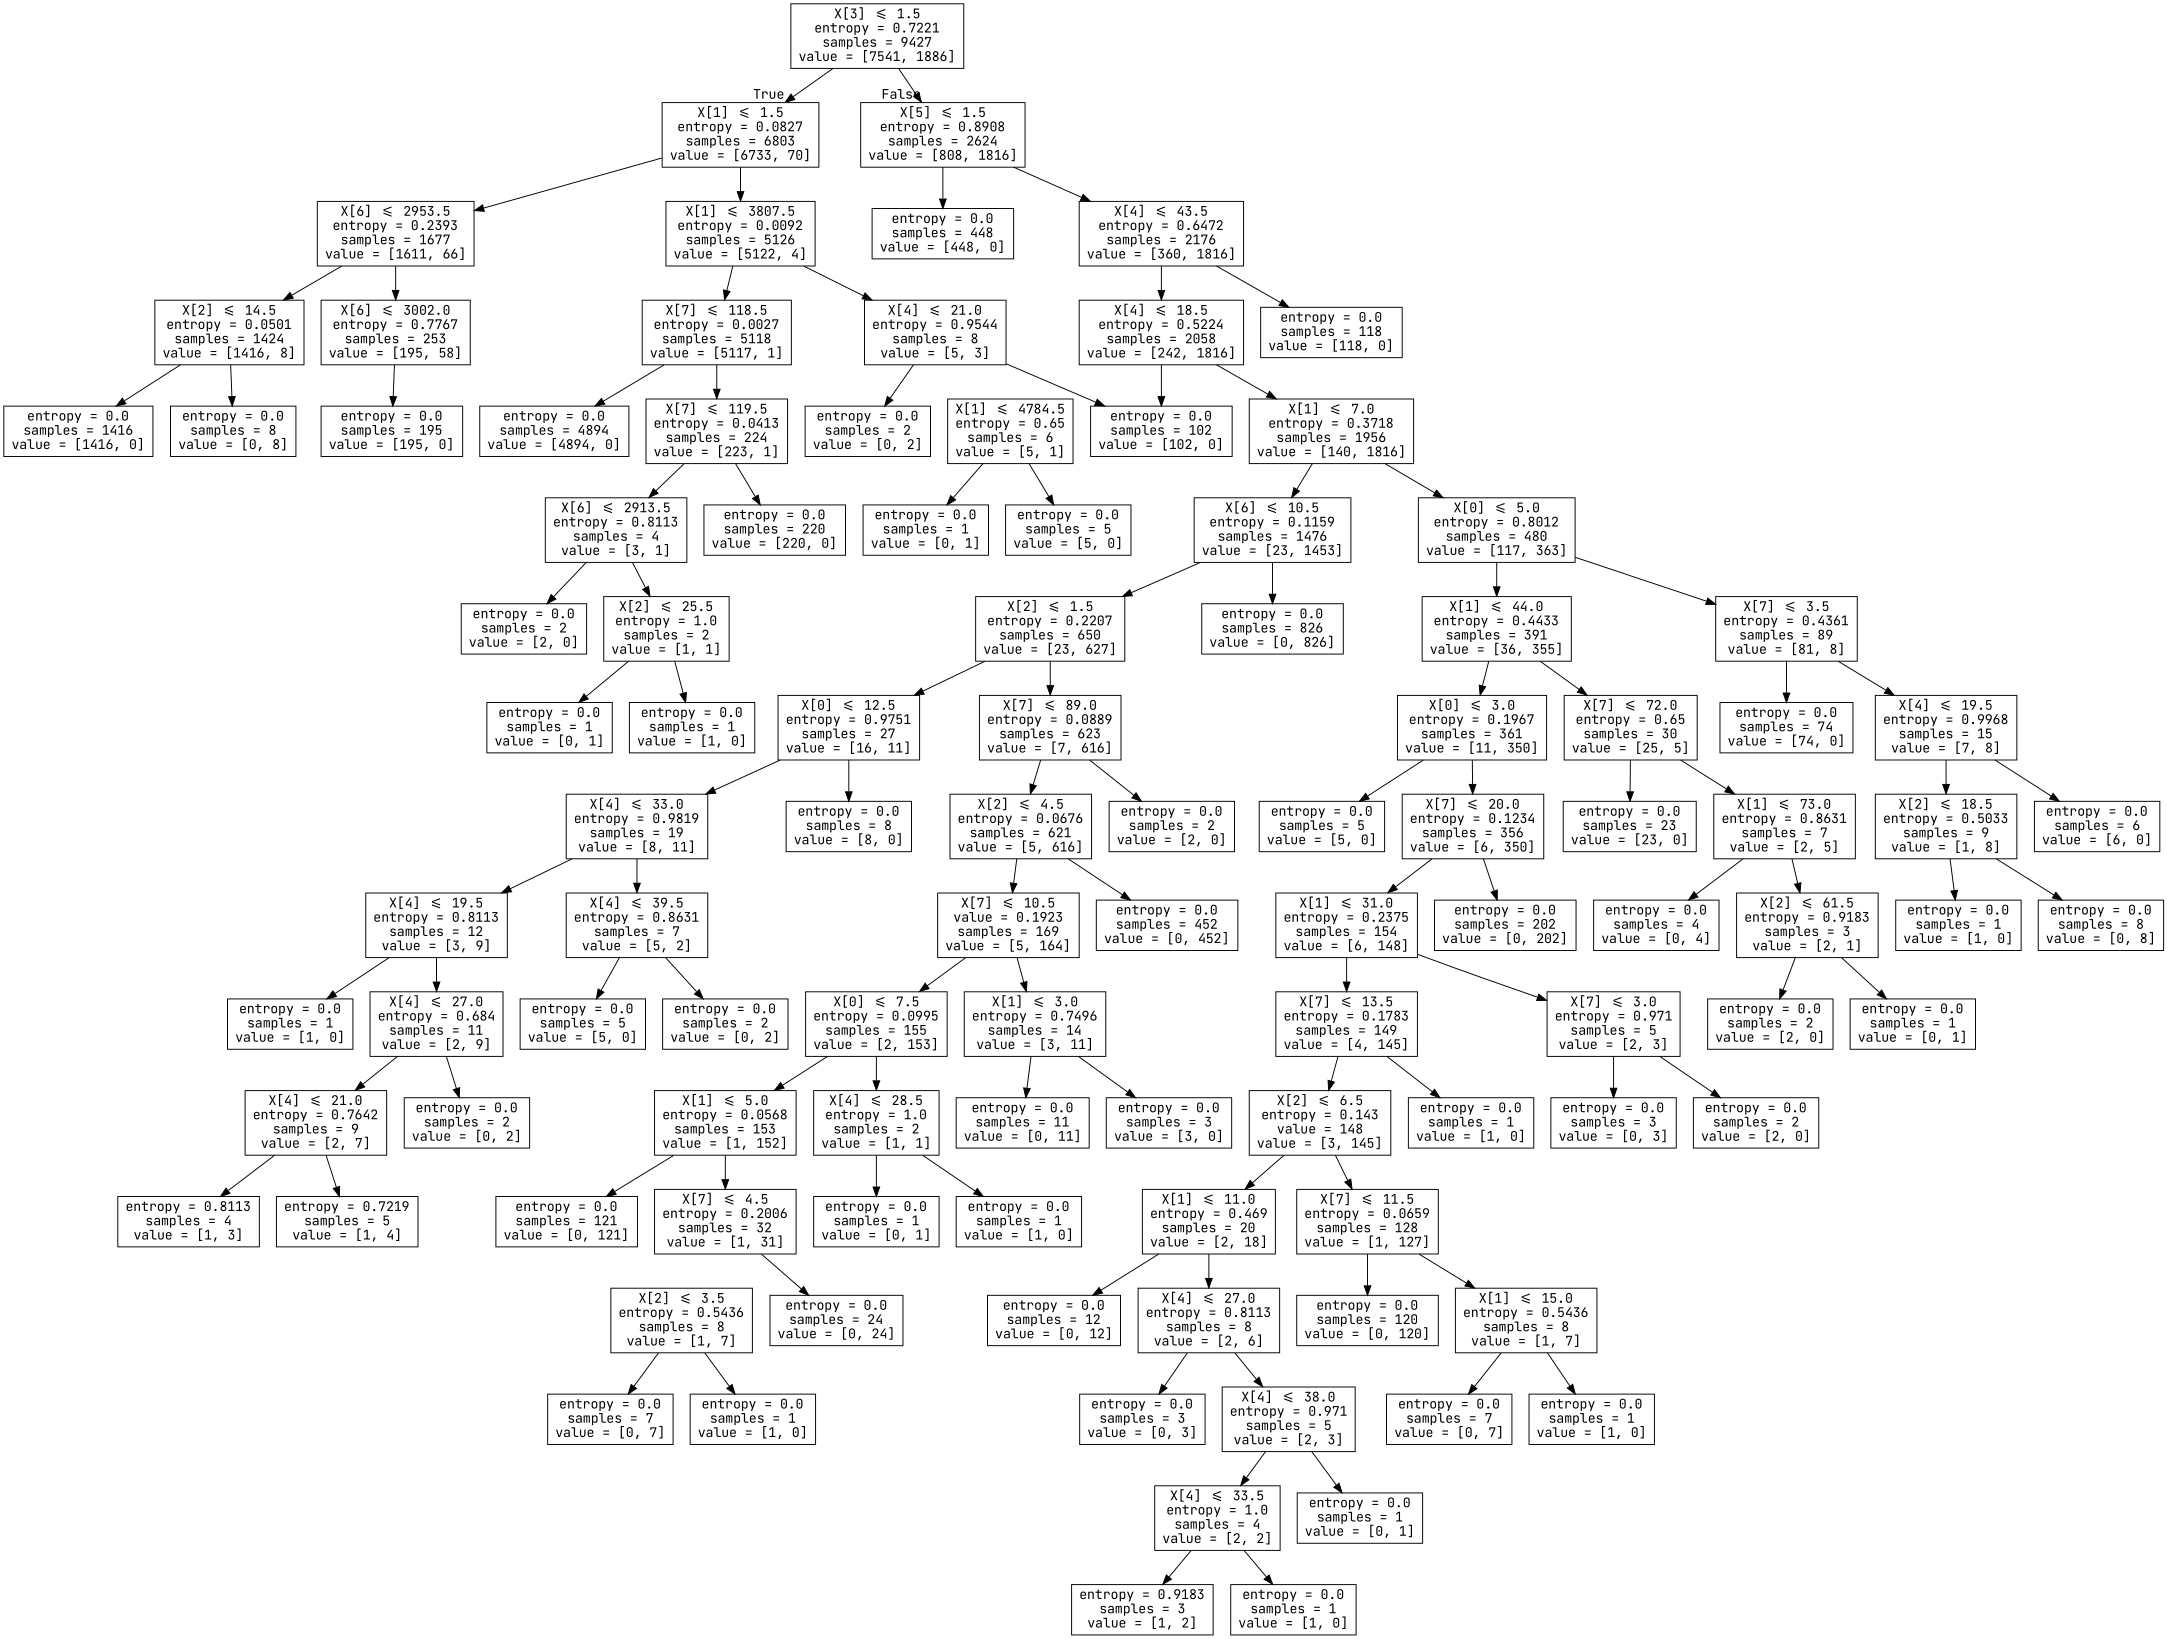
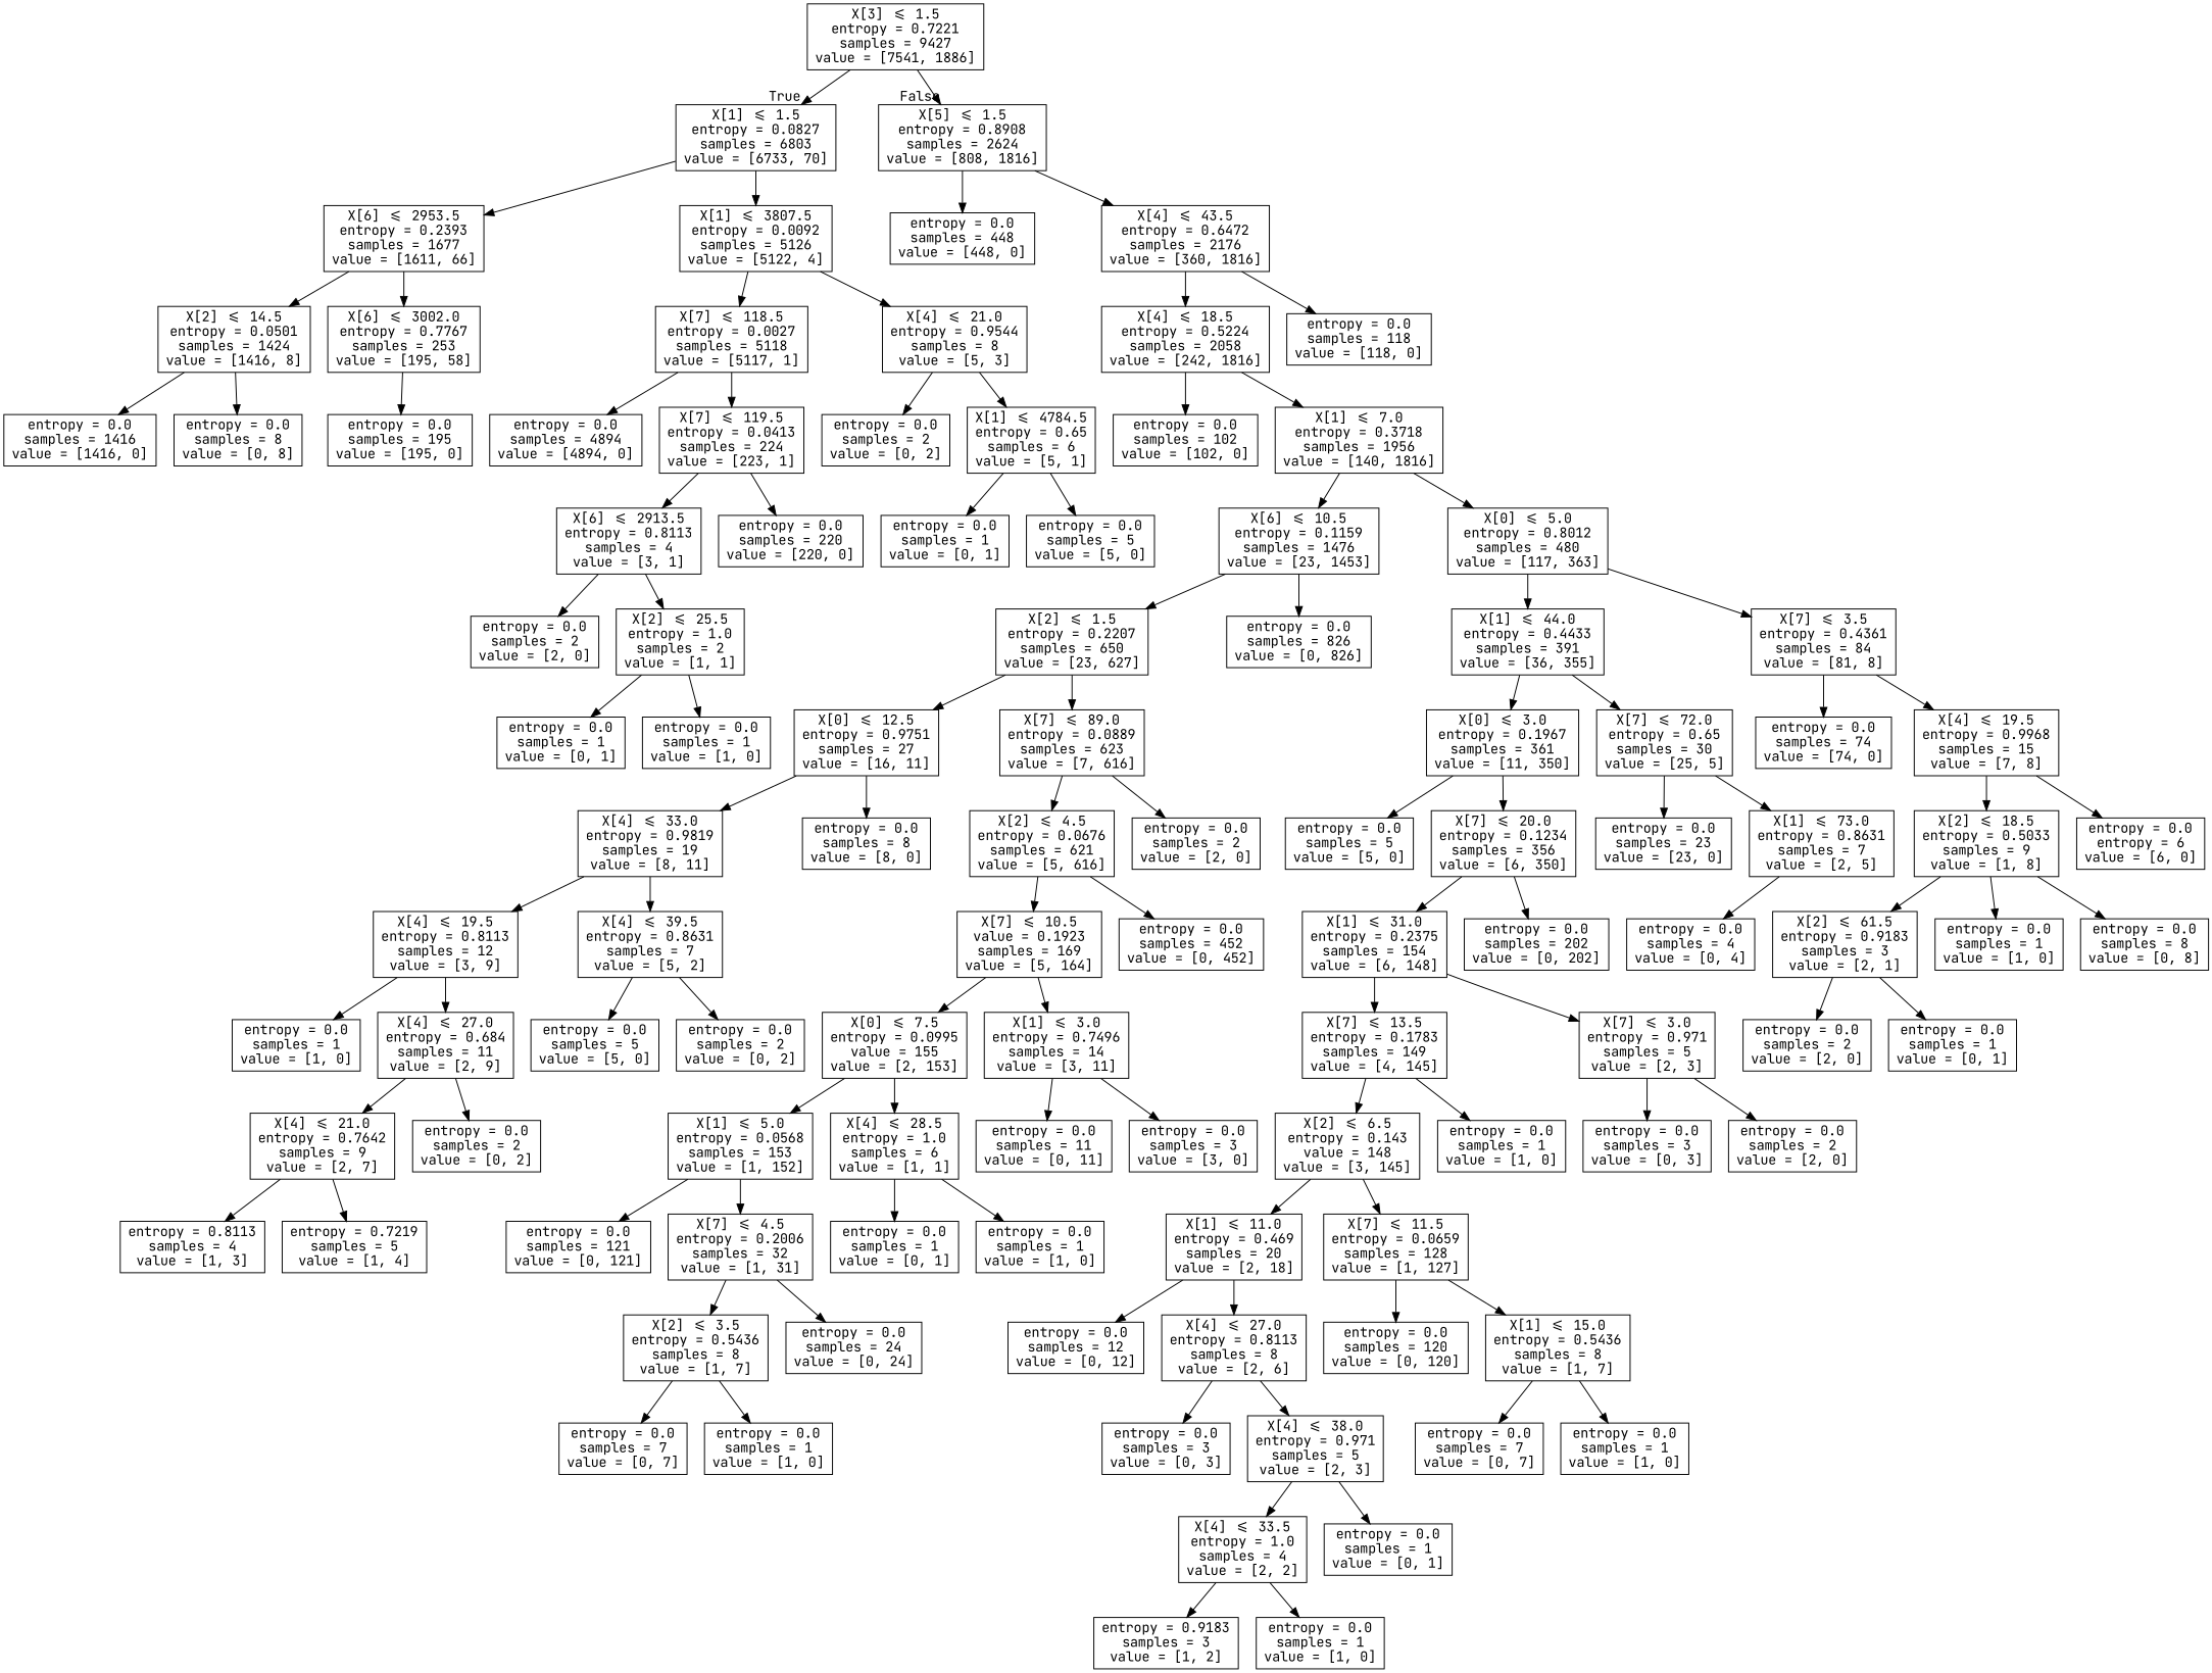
  digraph {
    fontname="JetBrains Mono"
    node [fontname="JetBrains Mono" shape=box]
    edge [fontname="JetBrains Mono"]
    n1 [label="X[3] <= 1.5\nentropy = 0.7221\nsamples = 9427\nvalue = [7541, 1886]"]
    n2 [label="X[1] <= 1.5\nentropy = 0.0827\nsamples = 6803\nvalue = [6733, 70]"]
    n3 [label="X[5] <= 1.5\nentropy = 0.8908\nsamples = 2624\nvalue = [808, 1816]"]
    n4 [label="X[6] <= 2953.5\nentropy = 0.2393\nsamples = 1677\nvalue = [1611, 66]"]
    n5 [label="X[1] <= 3807.5\nentropy = 0.0092\nsamples = 5126\nvalue = [5122, 4]"]
    n6 [label="entropy = 0.0\nsamples = 448\nvalue = [448, 0]"]
    n7 [label="X[4] <= 43.5\nentropy = 0.6472\nsamples = 2176\nvalue = [360, 1816]"]
    n8 [label="X[2] <= 14.5\nentropy = 0.0501\nsamples = 1424\nvalue = [1416, 8]"]
    n9 [label="X[6] <= 3002.0\nentropy = 0.7767\nsamples = 253\nvalue = [195, 58]"]
    n10 [label="X[7] <= 118.5\nentropy = 0.0027\nsamples = 5118\nvalue = [5117, 1]"]
    n11 [label="X[4] <= 21.0\nentropy = 0.9544\nsamples = 8\nvalue = [5, 3]"]
    n12 [label="entropy = 0.0\nsamples = 1416\nvalue = [1416, 0]"]
    n13 [label="entropy = 0.0\nsamples = 8\nvalue = [0, 8]"]
    n14 [label="entropy = 0.0\nsamples = 195\nvalue = [195, 0]"]
    n15 [label="entropy = 0.0\nsamples = 4894\nvalue = [4894, 0]"]
    n16 [label="X[7] <= 119.5\nentropy = 0.0413\nsamples = 224\nvalue = [223, 1]"]
    n17 [label="entropy = 0.0\nsamples = 2\nvalue = [0, 2]"]
    n18 [label="X[1] <= 4784.5\nentropy = 0.65\nsamples = 6\nvalue = [5, 1]"]
    n19 [label="X[6] <= 2913.5\nentropy = 0.8113\nsamples = 4\nvalue = [3, 1]"]
    n20 [label="entropy = 0.0\nsamples = 220\nvalue = [220, 0]"]
    n21 [label="entropy = 0.0\nsamples = 2\nvalue = [2, 0]"]
    n22 [label="X[2] <= 25.5\nentropy = 1.0\nsamples = 2\nvalue = [1, 1]"]
    n23 [label="entropy = 0.0\nsamples = 1\nvalue = [0, 1]"]
    n24 [label="entropy = 0.0\nsamples = 1\nvalue = [1, 0]"]
    n25 [label="entropy = 0.0\nsamples = 1\nvalue = [0, 1]"]
    n26 [label="entropy = 0.0\nsamples = 5\nvalue = [5, 0]"]
    n27 [label="X[4] <= 18.5\nentropy = 0.5224\nsamples = 2058\nvalue = [242, 1816]"]
    n28 [label="entropy = 0.0\nsamples = 118\nvalue = [118, 0]"]
    n29 [label="entropy = 0.0\nsamples = 102\nvalue = [102, 0]"]
    n30 [label="X[1] <= 7.0\nentropy = 0.3718\nsamples = 1956\nvalue = [140, 1816]"]
    n31 [label="X[6] <= 10.5\nentropy = 0.1159\nsamples = 1476\nvalue = [23, 1453]"]
    n32 [label="X[0] <= 5.0\nentropy = 0.8012\nsamples = 480\nvalue = [117, 363]"]
    n33 [label="X[2] <= 1.5\nentropy = 0.2207\nsamples = 650\nvalue = [23, 627]"]
    n34 [label="entropy = 0.0\nsamples = 826\nvalue = [0, 826]"]
    n35 [label="X[1] <= 44.0\nentropy = 0.4433\nsamples = 391\nvalue = [36, 355]"]
-   n36 [label="X[7] <= 3.5\nentropy = 0.4361\nsamples = 89\nvalue = [81, 8]"]
+   n36 [label="X[7] <= 3.5\nentropy = 0.4361\nsamples = 84\nvalue = [81, 8]"]
    n37 [label="X[0] <= 12.5\nentropy = 0.9751\nsamples = 27\nvalue = [16, 11]"]
    n38 [label="X[7] <= 89.0\nentropy = 0.0889\nsamples = 623\nvalue = [7, 616]"]
    n39 [label="X[4] <= 33.0\nentropy = 0.9819\nsamples = 19\nvalue = [8, 11]"]
    n40 [label="entropy = 0.0\nsamples = 8\nvalue = [8, 0]"]
    n41 [label="X[2] <= 4.5\nentropy = 0.0676\nsamples = 621\nvalue = [5, 616]"]
    n42 [label="entropy = 0.0\nsamples = 2\nvalue = [2, 0]"]
    n43 [label="X[4] <= 19.5\nentropy = 0.8113\nsamples = 12\nvalue = [3, 9]"]
    n44 [label="X[4] <= 39.5\nentropy = 0.8631\nsamples = 7\nvalue = [5, 2]"]
    n45 [label="entropy = 0.0\nsamples = 1\nvalue = [1, 0]"]
    n46 [label="X[4] <= 27.0\nentropy = 0.684\nsamples = 11\nvalue = [2, 9]"]
    n47 [label="entropy = 0.0\nsamples = 5\nvalue = [5, 0]"]
    n48 [label="entropy = 0.0\nsamples = 2\nvalue = [0, 2]"]
    n49 [label="X[4] <= 21.0\nentropy = 0.7642\nsamples = 9\nvalue = [2, 7]"]
    n50 [label="entropy = 0.0\nsamples = 2\nvalue = [0, 2]"]
    n51 [label="entropy = 0.8113\nsamples = 4\nvalue = [1, 3]"]
    n52 [label="entropy = 0.7219\nsamples = 5\nvalue = [1, 4]"]
    n53 [label="X[7] <= 10.5\nvalue = 0.1923\nsamples = 169\nvalue = [5, 164]"]
    n54 [label="entropy = 0.0\nsamples = 452\nvalue = [0, 452]"]
-   n55 [label="X[0] <= 7.5\nentropy = 0.0995\nsamples = 155\nvalue = [2, 153]"]
+   n55 [label="X[0] <= 7.5\nentropy = 0.0995\nvalue = 155\nvalue = [2, 153]"]
    n56 [label="X[1] <= 3.0\nentropy = 0.7496\nsamples = 14\nvalue = [3, 11]"]
    n57 [label="X[1] <= 5.0\nentropy = 0.0568\nsamples = 153\nvalue = [1, 152]"]
-   n58 [label="X[4] <= 28.5\nentropy = 1.0\nsamples = 2\nvalue = [1, 1]"]
+   n58 [label="X[4] <= 28.5\nentropy = 1.0\nsamples = 6\nvalue = [1, 1]"]
    n59 [label="entropy = 0.0\nsamples = 11\nvalue = [0, 11]"]
    n60 [label="entropy = 0.0\nsamples = 3\nvalue = [3, 0]"]
    n61 [label="entropy = 0.0\nsamples = 121\nvalue = [0, 121]"]
    n62 [label="X[7] <= 4.5\nentropy = 0.2006\nsamples = 32\nvalue = [1, 31]"]
    n63 [label="entropy = 0.0\nsamples = 1\nvalue = [0, 1]"]
    n64 [label="entropy = 0.0\nsamples = 1\nvalue = [1, 0]"]
    n65 [label="X[2] <= 3.5\nentropy = 0.5436\nsamples = 8\nvalue = [1, 7]"]
    n66 [label="entropy = 0.0\nsamples = 24\nvalue = [0, 24]"]
    n67 [label="entropy = 0.0\nsamples = 7\nvalue = [0, 7]"]
    n68 [label="entropy = 0.0\nsamples = 1\nvalue = [1, 0]"]
    n69 [label="X[0] <= 3.0\nentropy = 0.1967\nsamples = 361\nvalue = [11, 350]"]
    n70 [label="X[7] <= 72.0\nentropy = 0.65\nsamples = 30\nvalue = [25, 5]"]
    n71 [label="entropy = 0.0\nsamples = 74\nvalue = [74, 0]"]
    n72 [label="X[4] <= 19.5\nentropy = 0.9968\nsamples = 15\nvalue = [7, 8]"]
    n73 [label="entropy = 0.0\nsamples = 5\nvalue = [5, 0]"]
    n74 [label="X[7] <= 20.0\nentropy = 0.1234\nsamples = 356\nvalue = [6, 350]"]
    n75 [label="entropy = 0.0\nsamples = 23\nvalue = [23, 0]"]
    n76 [label="X[1] <= 73.0\nentropy = 0.8631\nsamples = 7\nvalue = [2, 5]"]
    n77 [label="X[1] <= 31.0\nentropy = 0.2375\nsamples = 154\nvalue = [6, 148]"]
    n78 [label="entropy = 0.0\nsamples = 202\nvalue = [0, 202]"]
    n79 [label="X[7] <= 13.5\nentropy = 0.1783\nsamples = 149\nvalue = [4, 145]"]
    n80 [label="X[7] <= 3.0\nentropy = 0.971\nsamples = 5\nvalue = [2, 3]"]
    n81 [label="X[2] <= 6.5\nentropy = 0.143\nvalue = 148\nvalue = [3, 145]"]
    n82 [label="entropy = 0.0\nsamples = 1\nvalue = [1, 0]"]
    n83 [label="entropy = 0.0\nsamples = 3\nvalue = [0, 3]"]
    n84 [label="entropy = 0.0\nsamples = 2\nvalue = [2, 0]"]
    n85 [label="X[1] <= 11.0\nentropy = 0.469\nsamples = 20\nvalue = [2, 18]"]
    n86 [label="X[7] <= 11.5\nentropy = 0.0659\nsamples = 128\nvalue = [1, 127]"]
    n87 [label="entropy = 0.0\nsamples = 12\nvalue = [0, 12]"]
    n88 [label="X[4] <= 27.0\nentropy = 0.8113\nsamples = 8\nvalue = [2, 6]"]
    n89 [label="entropy = 0.0\nsamples = 120\nvalue = [0, 120]"]
    n90 [label="X[1] <= 15.0\nentropy = 0.5436\nsamples = 8\nvalue = [1, 7]"]
    n91 [label="entropy = 0.0\nsamples = 3\nvalue = [0, 3]"]
    n92 [label="X[4] <= 38.0\nentropy = 0.971\nsamples = 5\nvalue = [2, 3]"]
    n93 [label="X[4] <= 33.5\nentropy = 1.0\nsamples = 4\nvalue = [2, 2]"]
    n94 [label="entropy = 0.0\nsamples = 1\nvalue = [0, 1]"]
    n95 [label="entropy = 0.9183\nsamples = 3\nvalue = [1, 2]"]
    n96 [label="entropy = 0.0\nsamples = 1\nvalue = [1, 0]"]
    n97 [label="entropy = 0.0\nsamples = 7\nvalue = [0, 7]"]
    n98 [label="entropy = 0.0\nsamples = 1\nvalue = [1, 0]"]
    n99 [label="entropy = 0.0\nsamples = 4\nvalue = [0, 4]"]
    n100 [label="X[2] <= 61.5\nentropy = 0.9183\nsamples = 3\nvalue = [2, 1]"]
    n101 [label="entropy = 0.0\nsamples = 2\nvalue = [2, 0]"]
    n102 [label="entropy = 0.0\nsamples = 1\nvalue = [0, 1]"]
    n103 [label="X[2] <= 18.5\nentropy = 0.5033\nsamples = 9\nvalue = [1, 8]"]
-   n104 [label="entropy = 0.0\nsamples = 6\nvalue = [6, 0]"]
+   n104 [label="entropy = 0.0\nentropy = 6\nvalue = [6, 0]"]
    n105 [label="entropy = 0.0\nsamples = 1\nvalue = [1, 0]"]
    n106 [label="entropy = 0.0\nsamples = 8\nvalue = [0, 8]"]
    n1 -> n2 [headlabel=True labelangle=45 labeldistance=2.5]
    n1 -> n3 [headlabel=False labelangle=-45 labeldistance=2.5]
    n2 -> n4
    n2 -> n5
    n3 -> n6
    n3 -> n7
    n4 -> n8
    n4 -> n9
    n5 -> n10
    n5 -> n11
    n7 -> n27
    n7 -> n28
    n8 -> n12
    n8 -> n13
    n9 -> n14
    n10 -> n15
    n10 -> n16
    n11 -> n17
-   n11 -> n29
+   n11 -> n18
    n16 -> n19
    n16 -> n20
    n18 -> n25
    n18 -> n26
    n19 -> n21
    n19 -> n22
    n22 -> n23
    n22 -> n24
    n27 -> n29
    n27 -> n30
    n30 -> n31
    n30 -> n32
    n31 -> n33
    n31 -> n34
    n32 -> n35
    n32 -> n36
    n33 -> n37
    n33 -> n38
    n35 -> n69
    n35 -> n70
    n36 -> n71
    n36 -> n72
    n37 -> n39
    n37 -> n40
    n38 -> n41
    n38 -> n42
    n39 -> n43
    n39 -> n44
    n41 -> n53
    n41 -> n54
    n43 -> n45
    n43 -> n46
    n44 -> n47
    n44 -> n48
    n46 -> n49
    n46 -> n50
    n49 -> n51
    n49 -> n52
    n53 -> n55
    n53 -> n56
    n55 -> n57
    n55 -> n58
    n56 -> n59
    n56 -> n60
    n57 -> n61
    n57 -> n62
    n58 -> n63
    n58 -> n64
+   n62 -> n65
    n62 -> n66
    n65 -> n67
    n65 -> n68
    n69 -> n73
    n69 -> n74
    n70 -> n75
    n70 -> n76
    n72 -> n103
    n72 -> n104
    n74 -> n77
    n74 -> n78
    n76 -> n99
-   n76 -> n100
+   n103 -> n100
    n77 -> n79
    n77 -> n80
    n79 -> n81
    n79 -> n82
    n80 -> n83
    n80 -> n84
    n81 -> n85
    n81 -> n86
    n85 -> n87
    n85 -> n88
    n86 -> n89
    n86 -> n90
    n88 -> n91
    n88 -> n92
    n90 -> n97
    n90 -> n98
    n92 -> n93
    n92 -> n94
    n93 -> n95
    n93 -> n96
    n100 -> n101
    n100 -> n102
    n103 -> n105
    n103 -> n106
  }
